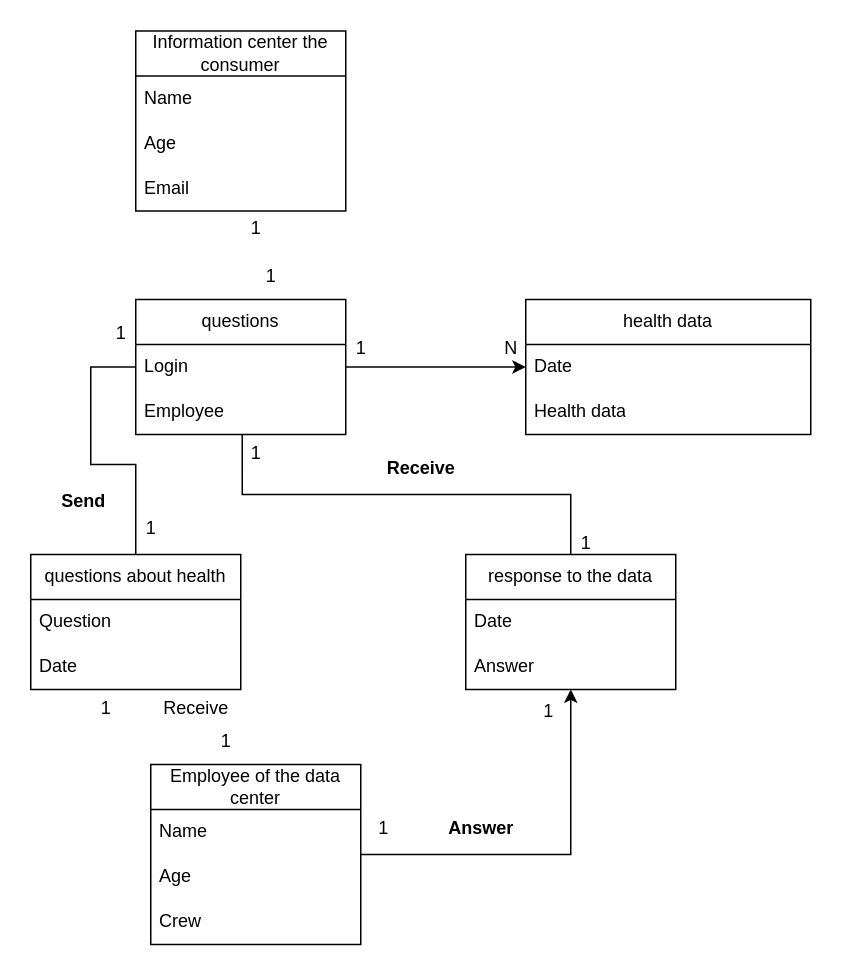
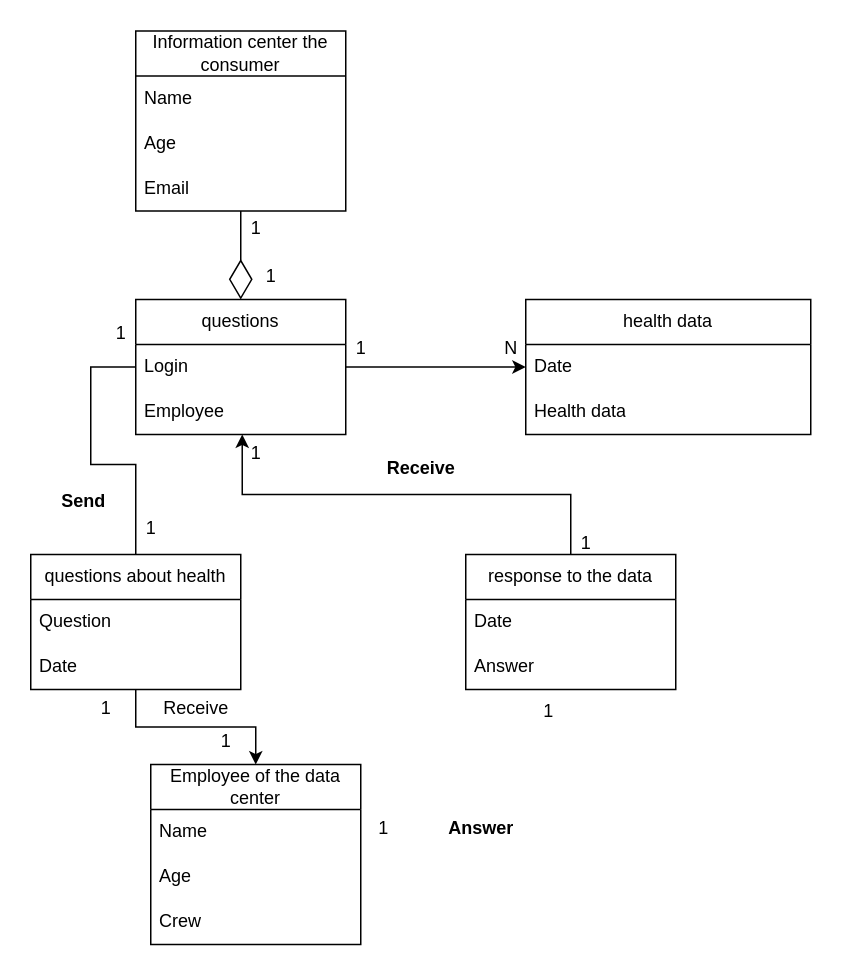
  <mxCell id="0" />
  <mxCell id="1" parent="0" />
  <mxCell id="2" value="&lt;font style=&quot;vertical-align: inherit;&quot;&gt;&lt;font style=&quot;vertical-align: inherit;&quot;&gt;health data&lt;/font&gt;&lt;/font&gt;" style="swimlane;fontStyle=0;childLayout=stackLayout;horizontal=1;startSize=30;horizontalStack=0;resizeParent=1;resizeParentMax=0;resizeLast=0;collapsible=1;marginBottom=0;whiteSpace=wrap;html=1;" parent="1" vertex="1"><mxGeometry x="350" y="199" width="190" height="90" as="geometry" /></mxCell>
  <mxCell id="3" value="Date" style="text;strokeColor=none;fillColor=none;align=left;verticalAlign=middle;spacingLeft=4;spacingRight=4;overflow=hidden;points=[[0,0.5],[1,0.5]];portConstraint=eastwest;rotatable=0;whiteSpace=wrap;html=1;" parent="2" vertex="1"><mxGeometry y="30" width="190" height="30" as="geometry" /></mxCell>
  <mxCell id="4" value="Health data" style="text;strokeColor=none;fillColor=none;align=left;verticalAlign=middle;spacingLeft=4;spacingRight=4;overflow=hidden;points=[[0,0.5],[1,0.5]];portConstraint=eastwest;rotatable=0;whiteSpace=wrap;html=1;" parent="2" vertex="1"><mxGeometry y="60" width="190" height="30" as="geometry" /></mxCell>
  <mxCell id="5" value="questions" style="swimlane;fontStyle=0;childLayout=stackLayout;horizontal=1;startSize=30;horizontalStack=0;resizeParent=1;resizeParentMax=0;resizeLast=0;collapsible=1;marginBottom=0;whiteSpace=wrap;html=1;" parent="1" vertex="1"><mxGeometry x="90" y="199" width="140" height="90" as="geometry" /></mxCell>
  <mxCell id="6" value="Login" style="text;strokeColor=none;fillColor=none;align=left;verticalAlign=middle;spacingLeft=4;spacingRight=4;overflow=hidden;points=[[0,0.5],[1,0.5]];portConstraint=eastwest;rotatable=0;whiteSpace=wrap;html=1;" parent="5" vertex="1"><mxGeometry y="30" width="140" height="30" as="geometry" /></mxCell>
  <mxCell id="7" value="Employee" style="text;strokeColor=none;fillColor=none;align=left;verticalAlign=middle;spacingLeft=4;spacingRight=4;overflow=hidden;points=[[0,0.5],[1,0.5]];portConstraint=eastwest;rotatable=0;whiteSpace=wrap;html=1;" parent="5" vertex="1"><mxGeometry y="60" width="140" height="30" as="geometry" /></mxCell>
  <mxCell id="8" value="&lt;font style=&quot;vertical-align: inherit;&quot;&gt;&lt;font style=&quot;vertical-align: inherit;&quot;&gt;Information center the consumer&lt;/font&gt;&lt;/font&gt;" style="swimlane;fontStyle=0;childLayout=stackLayout;horizontal=1;startSize=30;horizontalStack=0;resizeParent=1;resizeParentMax=0;resizeLast=0;collapsible=1;marginBottom=0;whiteSpace=wrap;html=1;" parent="1" vertex="1"><mxGeometry x="90" y="20" width="140" height="120" as="geometry" /></mxCell>
  <mxCell id="9" value="Name" style="text;strokeColor=none;fillColor=none;align=left;verticalAlign=middle;spacingLeft=4;spacingRight=4;overflow=hidden;points=[[0,0.5],[1,0.5]];portConstraint=eastwest;rotatable=0;whiteSpace=wrap;html=1;" parent="8" vertex="1"><mxGeometry y="30" width="140" height="30" as="geometry" /></mxCell>
  <mxCell id="10" value="&lt;font style=&quot;vertical-align: inherit;&quot;&gt;&lt;font style=&quot;vertical-align: inherit;&quot;&gt;Age&lt;/font&gt;&lt;/font&gt;" style="text;strokeColor=none;fillColor=none;align=left;verticalAlign=middle;spacingLeft=4;spacingRight=4;overflow=hidden;points=[[0,0.5],[1,0.5]];portConstraint=eastwest;rotatable=0;whiteSpace=wrap;html=1;" parent="8" vertex="1"><mxGeometry y="60" width="140" height="30" as="geometry" /></mxCell>
  <mxCell id="11" value="&lt;font style=&quot;vertical-align: inherit;&quot;&gt;&lt;font style=&quot;vertical-align: inherit;&quot;&gt;Email&lt;/font&gt;&lt;/font&gt;" style="text;strokeColor=none;fillColor=none;align=left;verticalAlign=middle;spacingLeft=4;spacingRight=4;overflow=hidden;points=[[0,0.5],[1,0.5]];portConstraint=eastwest;rotatable=0;whiteSpace=wrap;html=1;" parent="8" vertex="1"><mxGeometry y="90" width="140" height="30" as="geometry" /></mxCell>
- <mxCell id="12" style="edgeStyle=orthogonalEdgeStyle;rounded=0;orthogonalLoop=1;jettySize=auto;html=1;exitX=1;exitY=0.5;exitDx=0;exitDy=0;entryX=0.5;entryY=1;entryDx=0;entryDy=0;" parent="1" source="13" target="21" edge="1"><mxGeometry relative="1" as="geometry" /></mxCell>
  <mxCell id="13" value="Employee of the data center" style="swimlane;fontStyle=0;childLayout=stackLayout;horizontal=1;startSize=30;horizontalStack=0;resizeParent=1;resizeParentMax=0;resizeLast=0;collapsible=1;marginBottom=0;whiteSpace=wrap;html=1;" parent="1" vertex="1"><mxGeometry x="100" y="509" width="140" height="120" as="geometry" /></mxCell>
  <mxCell id="14" value="Name" style="text;strokeColor=none;fillColor=none;align=left;verticalAlign=middle;spacingLeft=4;spacingRight=4;overflow=hidden;points=[[0,0.5],[1,0.5]];portConstraint=eastwest;rotatable=0;whiteSpace=wrap;html=1;" parent="13" vertex="1"><mxGeometry y="30" width="140" height="30" as="geometry" /></mxCell>
  <mxCell id="15" value="Age" style="text;strokeColor=none;fillColor=none;align=left;verticalAlign=middle;spacingLeft=4;spacingRight=4;overflow=hidden;points=[[0,0.5],[1,0.5]];portConstraint=eastwest;rotatable=0;whiteSpace=wrap;html=1;" parent="13" vertex="1"><mxGeometry y="60" width="140" height="30" as="geometry" /></mxCell>
  <mxCell id="16" value="Crew" style="text;strokeColor=none;fillColor=none;align=left;verticalAlign=middle;spacingLeft=4;spacingRight=4;overflow=hidden;points=[[0,0.5],[1,0.5]];portConstraint=eastwest;rotatable=0;whiteSpace=wrap;html=1;" parent="13" vertex="1"><mxGeometry y="90" width="140" height="30" as="geometry" /></mxCell>
+ <mxCell id="17" style="edgeStyle=orthogonalEdgeStyle;rounded=0;orthogonalLoop=1;jettySize=auto;html=1;entryX=0.5;entryY=0;entryDx=0;entryDy=0;" parent="1" source="18" target="13" edge="1"><mxGeometry relative="1" as="geometry" /></mxCell>
  <mxCell id="18" value="questions about health" style="swimlane;fontStyle=0;childLayout=stackLayout;horizontal=1;startSize=30;horizontalStack=0;resizeParent=1;resizeParentMax=0;resizeLast=0;collapsible=1;marginBottom=0;whiteSpace=wrap;html=1;" parent="1" vertex="1"><mxGeometry y="369" width="140" height="90" as="geometry" x="20" /></mxCell>
  <mxCell id="19" value="Question" style="text;strokeColor=none;fillColor=none;align=left;verticalAlign=middle;spacingLeft=4;spacingRight=4;overflow=hidden;points=[[0,0.5],[1,0.5]];portConstraint=eastwest;rotatable=0;whiteSpace=wrap;html=1;" parent="18" vertex="1"><mxGeometry y="30" width="140" height="30" as="geometry" /></mxCell>
  <mxCell id="20" value="Date" style="text;strokeColor=none;fillColor=none;align=left;verticalAlign=middle;spacingLeft=4;spacingRight=4;overflow=hidden;points=[[0,0.5],[1,0.5]];portConstraint=eastwest;rotatable=0;whiteSpace=wrap;html=1;" parent="18" vertex="1"><mxGeometry y="60" width="140" height="30" as="geometry" /></mxCell>
  <mxCell id="21" value="response to the data" style="swimlane;fontStyle=0;childLayout=stackLayout;horizontal=1;startSize=30;horizontalStack=0;resizeParent=1;resizeParentMax=0;resizeLast=0;collapsible=1;marginBottom=0;whiteSpace=wrap;html=1;" parent="1" vertex="1"><mxGeometry x="310" y="369" width="140" height="90" as="geometry" /></mxCell>
  <mxCell id="22" value="Date" style="text;strokeColor=none;fillColor=none;align=left;verticalAlign=middle;spacingLeft=4;spacingRight=4;overflow=hidden;points=[[0,0.5],[1,0.5]];portConstraint=eastwest;rotatable=0;whiteSpace=wrap;html=1;" parent="21" vertex="1"><mxGeometry y="30" width="140" height="30" as="geometry" /></mxCell>
  <mxCell id="23" value="Answer" style="text;strokeColor=none;fillColor=none;align=left;verticalAlign=middle;spacingLeft=4;spacingRight=4;overflow=hidden;points=[[0,0.5],[1,0.5]];portConstraint=eastwest;rotatable=0;whiteSpace=wrap;html=1;" parent="21" vertex="1"><mxGeometry y="60" width="140" height="30" as="geometry" /></mxCell>
+ <mxCell id="24" value="" style="endArrow=diamondThin;endFill=0;endSize=24;html=1;rounded=0;entryX=0.5;entryY=0;entryDx=0;entryDy=0;exitX=0.5;exitY=1;exitDx=0;exitDy=0;" parent="1" source="8" target="5" edge="1"><mxGeometry width="160" relative="1" as="geometry"><mxPoint x="290" y="369" as="sourcePoint" /><mxPoint x="450" y="369" as="targetPoint" /></mxGeometry></mxCell>
  <mxCell id="25" value="" style="endArrow=classic;html=1;rounded=0;entryX=0;entryY=0.5;entryDx=0;entryDy=0;exitX=1;exitY=0.5;exitDx=0;exitDy=0;" parent="1" source="5" target="3" edge="1"><mxGeometry width="50" height="50" relative="1" as="geometry"><mxPoint x="350" y="399" as="sourcePoint" /><mxPoint x="400" y="349" as="targetPoint" /></mxGeometry></mxCell>
  <mxCell id="26" value="" style="html=1;verticalAlign=bottom;endArrow=none;curved=0;rounded=0;entryX=0.5;entryY=0;entryDx=0;entryDy=0;exitX=0;exitY=0.5;exitDx=0;exitDy=0;" parent="1" source="6" target="18" edge="1"><mxGeometry width="80" relative="1" as="geometry"><mxPoint x="330" y="369" as="sourcePoint" /><mxPoint x="410" y="369" as="targetPoint" /><Array as="points"><mxPoint x="60" y="244" /><mxPoint x="60" y="309" /><mxPoint x="90" y="309" /></Array></mxGeometry></mxCell>
  <mxCell id="27" value="&lt;b&gt;Send&lt;br&gt;&lt;/b&gt;" style="text;html=1;align=center;verticalAlign=middle;resizable=0;points=[];autosize=1;strokeColor=none;fillColor=none;rotation=0;" parent="1" vertex="1"><mxGeometry x="30" y="319" width="50" height="30" as="geometry" /></mxCell>
  <mxCell id="28" value="&lt;b&gt;Answer&lt;/b&gt;" style="text;html=1;align=center;verticalAlign=middle;resizable=0;points=[];autosize=1;strokeColor=none;fillColor=none;" parent="1" vertex="1"><mxGeometry x="285" y="537" width="70" height="30" as="geometry" /></mxCell>
  <mxCell id="29" value="Receive" style="text;html=1;align=center;verticalAlign=middle;resizable=0;points=[];autosize=1;strokeColor=none;fillColor=none;" parent="1" vertex="1"><mxGeometry x="95" y="457" width="70" height="30" as="geometry" /></mxCell>
- <mxCell id="30" style="edgeStyle=orthogonalEdgeStyle;rounded=0;orthogonalLoop=1;jettySize=auto;html=1;exitX=0.5;exitY=0;exitDx=0;exitDy=0;entryX=0.507;entryY=1;entryDx=0;entryDy=0;entryPerimeter=0;endArrow=none;" parent="1" source="21" target="7" edge="1"><mxGeometry relative="1" as="geometry" /></mxCell>
+ <mxCell id="30" style="edgeStyle=orthogonalEdgeStyle;rounded=0;orthogonalLoop=1;jettySize=auto;html=1;exitX=0.5;exitY=0;exitDx=0;exitDy=0;entryX=0.507;entryY=1;entryDx=0;entryDy=0;entryPerimeter=0;" parent="1" source="21" target="7" edge="1"><mxGeometry relative="1" as="geometry" /></mxCell>
  <mxCell id="31" value="&lt;b&gt;Receive&lt;/b&gt;" style="text;html=1;align=center;verticalAlign=middle;resizable=0;points=[];autosize=1;strokeColor=none;fillColor=none;" parent="1" vertex="1"><mxGeometry x="245" y="297" width="70" height="30" as="geometry" /></mxCell>
  <mxCell id="32" value="1" style="text;html=1;align=center;verticalAlign=middle;resizable=0;points=[];autosize=1;strokeColor=none;fillColor=none;" parent="1" vertex="1"><mxGeometry x="350" y="459" width="30" height="30" as="geometry" /></mxCell>
  <mxCell id="33" value="1" style="text;html=1;align=center;verticalAlign=middle;resizable=0;points=[];autosize=1;strokeColor=none;fillColor=none;" parent="1" vertex="1"><mxGeometry x="240" y="537" width="30" height="30" as="geometry" /></mxCell>
  <mxCell id="34" value="1" style="text;html=1;align=center;verticalAlign=middle;resizable=0;points=[];autosize=1;strokeColor=none;fillColor=none;" parent="1" vertex="1"><mxGeometry x="55" y="457" width="30" height="30" as="geometry" /></mxCell>
  <mxCell id="35" value="1" style="text;html=1;align=center;verticalAlign=middle;resizable=0;points=[];autosize=1;strokeColor=none;fillColor=none;" parent="1" vertex="1"><mxGeometry x="135" y="479" width="30" height="30" as="geometry" /></mxCell>
  <mxCell id="36" value="1" style="text;html=1;align=center;verticalAlign=middle;resizable=0;points=[];autosize=1;strokeColor=none;fillColor=none;" parent="1" vertex="1"><mxGeometry x="375" y="347" width="30" height="30" as="geometry" /></mxCell>
  <mxCell id="37" value="1" style="text;html=1;align=center;verticalAlign=middle;resizable=0;points=[];autosize=1;strokeColor=none;fillColor=none;" parent="1" vertex="1"><mxGeometry x="155" y="287" width="30" height="30" as="geometry" /></mxCell>
  <mxCell id="38" value="1" style="text;html=1;align=center;verticalAlign=middle;resizable=0;points=[];autosize=1;strokeColor=none;fillColor=none;" parent="1" vertex="1"><mxGeometry x="85" y="337" width="30" height="30" as="geometry" /></mxCell>
  <mxCell id="39" value="1" style="text;html=1;align=center;verticalAlign=middle;resizable=0;points=[];autosize=1;strokeColor=none;fillColor=none;" parent="1" vertex="1"><mxGeometry x="65" y="207" width="30" height="30" as="geometry" /></mxCell>
  <mxCell id="40" value="1" style="text;html=1;align=center;verticalAlign=middle;resizable=0;points=[];autosize=1;strokeColor=none;fillColor=none;" parent="1" vertex="1"><mxGeometry x="225" y="217" width="30" height="30" as="geometry" /></mxCell>
  <mxCell id="41" value="N" style="text;html=1;align=center;verticalAlign=middle;resizable=0;points=[];autosize=1;strokeColor=none;fillColor=none;" parent="1" vertex="1"><mxGeometry x="325" y="217" width="30" height="30" as="geometry" /></mxCell>
  <mxCell id="42" value="1" style="text;html=1;align=center;verticalAlign=middle;resizable=0;points=[];autosize=1;strokeColor=none;fillColor=none;" parent="1" vertex="1"><mxGeometry x="155" y="137" width="30" height="30" as="geometry" /></mxCell>
  <mxCell id="43" value="1" style="text;html=1;align=center;verticalAlign=middle;resizable=0;points=[];autosize=1;strokeColor=none;fillColor=none;" parent="1" vertex="1"><mxGeometry x="165" y="169" width="30" height="30" as="geometry" /></mxCell>
